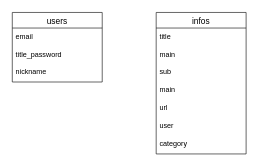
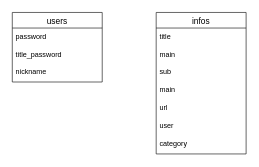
  <mxCell id="0" />
  <mxCell id="1" parent="0" />
  <mxCell id="2" value="users" style="swimlane;fontStyle=0;childLayout=stackLayout;horizontal=1;startSize=26;horizontalStack=0;resizeParent=1;resizeParentMax=0;resizeLast=0;collapsible=1;marginBottom=0;align=center;fontSize=14;" vertex="1" parent="1"><mxGeometry x="20" y="20" width="150" height="116" as="geometry" /></mxCell>
- <mxCell id="3" value="email" style="text;strokeColor=none;fillColor=none;spacingLeft=4;spacingRight=4;overflow=hidden;rotatable=0;points=[[0,0.5],[1,0.5]];portConstraint=eastwest;fontSize=12;" vertex="1" parent="2"><mxGeometry y="26" width="150" height="30" as="geometry" /></mxCell>
+ <mxCell id="3" value="password" style="text;strokeColor=none;fillColor=none;spacingLeft=4;spacingRight=4;overflow=hidden;rotatable=0;points=[[0,0.5],[1,0.5]];portConstraint=eastwest;fontSize=12;" vertex="1" parent="2"><mxGeometry y="26" width="150" height="30" as="geometry" /></mxCell>
  <mxCell id="4" style="edgeStyle=orthogonalEdgeStyle;rounded=0;orthogonalLoop=1;jettySize=auto;html=1;exitX=1;exitY=0.5;exitDx=0;exitDy=0;" edge="1" parent="2"><mxGeometry relative="1" as="geometry"><mxPoint x="150" y="101" as="sourcePoint" /><mxPoint x="150" y="101" as="targetPoint" /></mxGeometry></mxCell>
  <mxCell id="5" value="title_password" style="text;strokeColor=none;fillColor=none;spacingLeft=4;spacingRight=4;overflow=hidden;rotatable=0;points=[[0,0.5],[1,0.5]];portConstraint=eastwest;fontSize=12;" vertex="1" parent="2"><mxGeometry y="56" width="150" height="30" as="geometry" /></mxCell>
  <mxCell id="6" value="nickname" style="text;strokeColor=none;fillColor=none;spacingLeft=4;spacingRight=4;overflow=hidden;rotatable=0;points=[[0,0.5],[1,0.5]];portConstraint=eastwest;fontSize=12;" vertex="1" parent="2"><mxGeometry y="86" width="150" height="30" as="geometry" /></mxCell>
  <mxCell id="7" value="infos" style="swimlane;fontStyle=0;childLayout=stackLayout;horizontal=1;startSize=26;horizontalStack=0;resizeParent=1;resizeParentMax=0;resizeLast=0;collapsible=1;marginBottom=0;align=center;fontSize=14;" vertex="1" parent="1"><mxGeometry x="260" y="20" width="150" height="236" as="geometry" /></mxCell>
  <mxCell id="8" value="title" style="text;strokeColor=none;fillColor=none;spacingLeft=4;spacingRight=4;overflow=hidden;rotatable=0;points=[[0,0.5],[1,0.5]];portConstraint=eastwest;fontSize=12;" vertex="1" parent="7"><mxGeometry y="26" width="150" height="30" as="geometry" /></mxCell>
  <mxCell id="9" value="main" style="text;strokeColor=none;fillColor=none;spacingLeft=4;spacingRight=4;overflow=hidden;rotatable=0;points=[[0,0.5],[1,0.5]];portConstraint=eastwest;fontSize=12;" vertex="1" parent="7"><mxGeometry y="56" width="150" height="30" as="geometry" /></mxCell>
  <mxCell id="10" style="edgeStyle=orthogonalEdgeStyle;rounded=0;orthogonalLoop=1;jettySize=auto;html=1;exitX=1;exitY=0.5;exitDx=0;exitDy=0;" edge="1" parent="7"><mxGeometry relative="1" as="geometry"><mxPoint x="150" y="101" as="sourcePoint" /><mxPoint x="150" y="101" as="targetPoint" /></mxGeometry></mxCell>
  <mxCell id="11" value="sub" style="text;strokeColor=none;fillColor=none;spacingLeft=4;spacingRight=4;overflow=hidden;rotatable=0;points=[[0,0.5],[1,0.5]];portConstraint=eastwest;fontSize=12;" vertex="1" parent="7"><mxGeometry y="86" width="150" height="30" as="geometry" /></mxCell>
  <mxCell id="12" value="main" style="text;strokeColor=none;fillColor=none;spacingLeft=4;spacingRight=4;overflow=hidden;rotatable=0;points=[[0,0.5],[1,0.5]];portConstraint=eastwest;fontSize=12;" vertex="1" parent="7"><mxGeometry y="116" width="150" height="30" as="geometry" /></mxCell>
  <mxCell id="13" value="url" style="text;strokeColor=none;fillColor=none;spacingLeft=4;spacingRight=4;overflow=hidden;rotatable=0;points=[[0,0.5],[1,0.5]];portConstraint=eastwest;fontSize=12;" vertex="1" parent="7"><mxGeometry y="146" width="150" height="30" as="geometry" /></mxCell>
  <mxCell id="14" value="user" style="text;strokeColor=none;fillColor=none;spacingLeft=4;spacingRight=4;overflow=hidden;rotatable=0;points=[[0,0.5],[1,0.5]];portConstraint=eastwest;fontSize=12;" vertex="1" parent="7"><mxGeometry y="176" width="150" height="30" as="geometry" /></mxCell>
  <mxCell id="15" value="category" style="text;strokeColor=none;fillColor=none;spacingLeft=4;spacingRight=4;overflow=hidden;rotatable=0;points=[[0,0.5],[1,0.5]];portConstraint=eastwest;fontSize=12;" vertex="1" parent="7"><mxGeometry y="206" width="150" height="30" as="geometry" /></mxCell>
